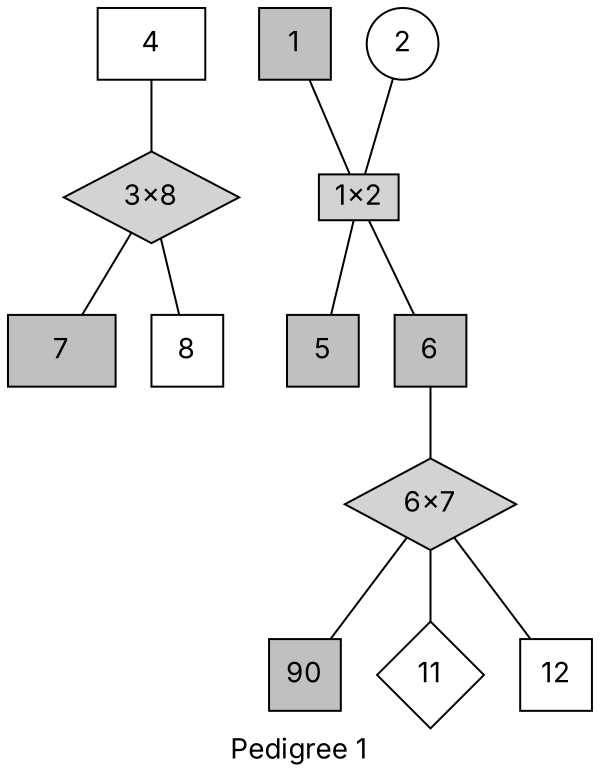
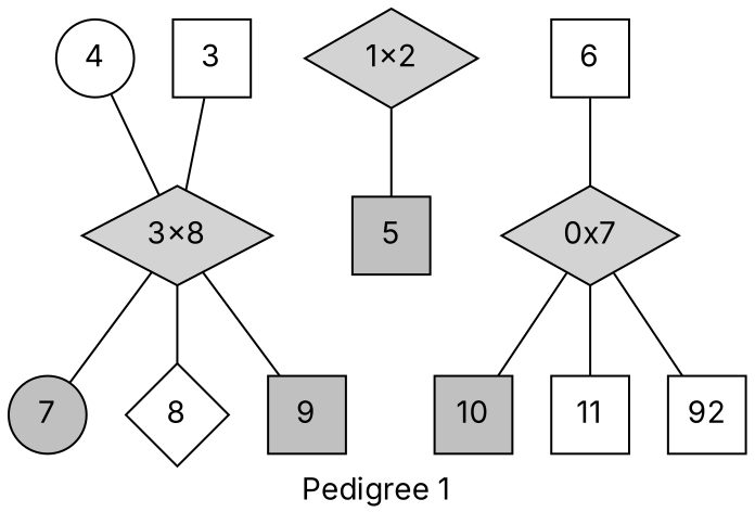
  digraph {
    fontname=Inter
    label="Pedigree 1"
    mincross=2.0
    node [fillcolor=white fontname=Inter shape=box style=filled regular=1]
    edge [dir=none fontname=Inter weight=2]
-   4 [regular=""]
+   4 [shape=circle regular=""]
    n2 [height=.1 label="3x8" shape=diamond width=.1 fillcolor="" regular=""]
-   7 [fillcolor=grey regular=""]
-   8
+   7 [fillcolor=grey shape=circle regular=""]
+   8 [shape=diamond]
+   9 [fillcolor=grey]
    5 [fillcolor=grey]
-   "6x7" [height=.1 shape=diamond width=.1 fillcolor="" regular=""]
-   6 [fillcolor=grey]
-   10 [fillcolor=grey label=90]
-   11 [shape=diamond]
-   12
-   1 [fillcolor=grey]
-   "1x2" [height=.1 width=.1 fillcolor="" regular=""]
-   2 [shape=circle regular=""]
+   "6x7" [height=.1 shape=diamond width=.1 label="0x7" fillcolor="" regular=""]
+   6
+   10 [fillcolor=grey]
+   11
+   12 [label=92]
+   "1x2" [height=.1 shape=diamond width=.1 fillcolor="" regular=""]
+   3
    4 -> n2 [weight=1]
    n2 -> 7
    n2 -> 8
+   n2 -> 9
    "6x7" -> 10
    "6x7" -> 11
    "6x7" -> 12
    6 -> "6x7" [weight=1]
-   1 -> "1x2" [weight=1]
    "1x2" -> 5
-   "1x2" -> 6
-   2 -> "1x2" [weight=1]
+   3 -> n2 [weight=1]
  }
